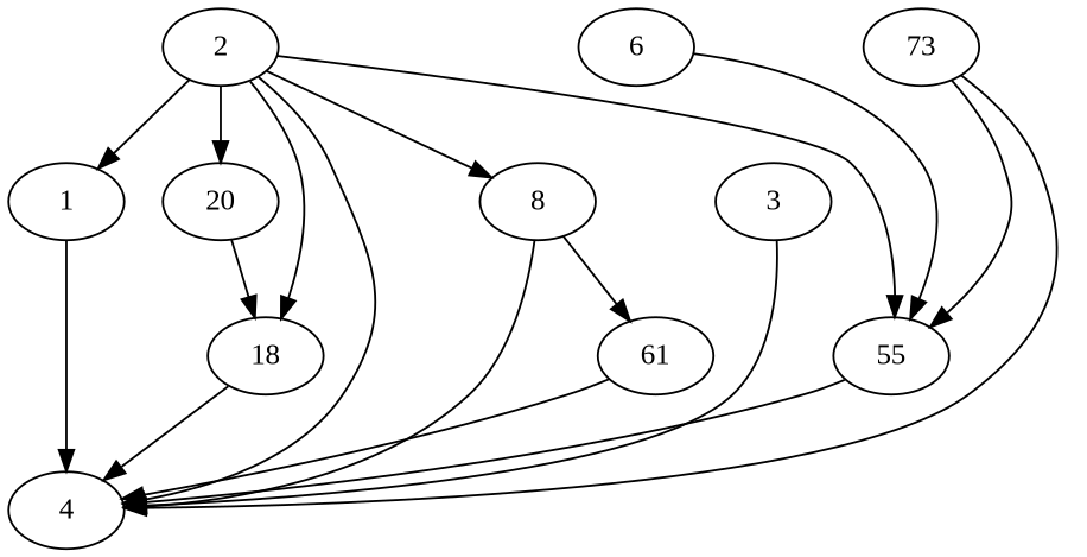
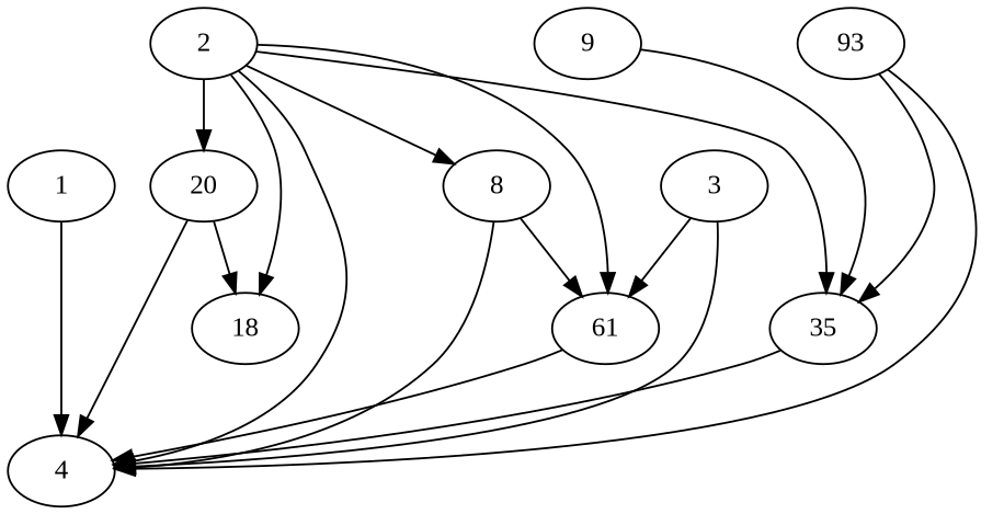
  strict digraph {
    fontname="Liberation Serif"
    node [activation_type=SigmoidSteepenedActivation fontname="Liberation Serif" neuron_type=HIDN]
    edge [fontname="Liberation Serif" parameters="[0.3655955430798275 0.7086809150280802 0 0.38059587103410536 0.6648626651420328 0.10135804769537833 0.6938835340778787 0.48877039144789064]" recurrent=false]
    1 [activation_type=NullActivation neuron_type=BIAS]
    4 [neuron_type=OUTP]
    2 [activation_type=NullActivation neuron_type=INPT]
    8
    18
    20
-   35 [label=55]
+   35
    61
    3 [activation_type=NullActivation neuron_type=INPT]
-   9 [label=6]
-   93 [label=73]
+   9
+   93
    1 -> 4 [parameters="[0.11583613987532472 0 0 0 0 0 0.08264439965488775 0]" weight=8.590133]
    2 -> 4 [weight=-3.189842]
    2 -> 8 [weight=-3.032869]
    2 -> 18 [parameters="[0.43627767442086796 0.09667118781027416 0.15151442667682366 0.0003961216845583524 0 0.03452288413963332 0 0.1615497507329865]" weight=-1.704501]
    2 -> 20 [weight=1.479949]
    2 -> 35 [parameters="[0.43627767442086796 0.09667118781027416 0.15151442667682366 0.0003961216845583524 0 0.03452288413963332 0 0.1615497507329865]" weight=-1.260472]
-   2 -> 1 [weight=-1.786011]
+   2 -> 61 [weight=-1.786011]
    8 -> 4 [weight=-2.622425]
    8 -> 61 [parameters="[0.43627767442086796 0.09667118781027416 0.15151442667682366 0.0003961216845583524 0 0.03452288413963332 0 0.1615497507329865]" weight=0.542231]
-   18 -> 4 [weight=-0.933653]
+   20 -> 4 [weight=-0.933653]
    20 -> 18 [parameters="[0.43627767442086796 0.09667118781027416 0.15151442667682366 0.0003961216845583524 0 0.03452288413963332 0 0.1615497507329865]" weight=1.377800]
    35 -> 4 [parameters="[0.43627767442086796 0.09667118781027416 0.15151442667682366 0.0003961216845583524 0 0.03452288413963332 0 0.1615497507329865]" weight=1.268509]
    61 -> 4 [parameters="[0.43627767442086796 0.09667118781027416 0.15151442667682366 0.0003961216845583524 0 0.03452288413963332 0 0.1615497507329865]" weight=-10.230090]
    3 -> 4 [parameters="[0.43627767442086796 0.09667118781027416 0.15151442667682366 0.0003961216845583524 0 0.03452288413963332 0 0.1615497507329865]" weight=5.664462]
+   3 -> 61 [weight=4.088410]
    9 -> 35 [weight=-0.458678]
    93 -> 4 [parameters="[0.43627767442086796 0.09667118781027416 0.15151442667682366 0.0003961216845583524 0 0.03452288413963332 0 0.1615497507329865]" weight=-3.430032]
    93 -> 35 [weight=-5.890641]
  }
